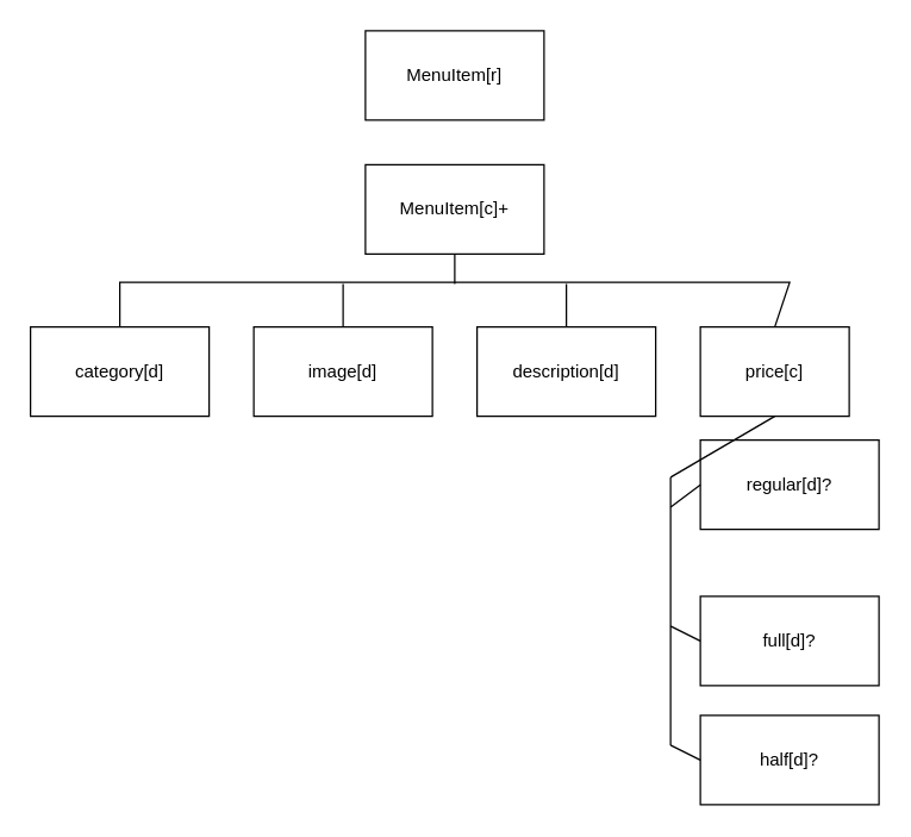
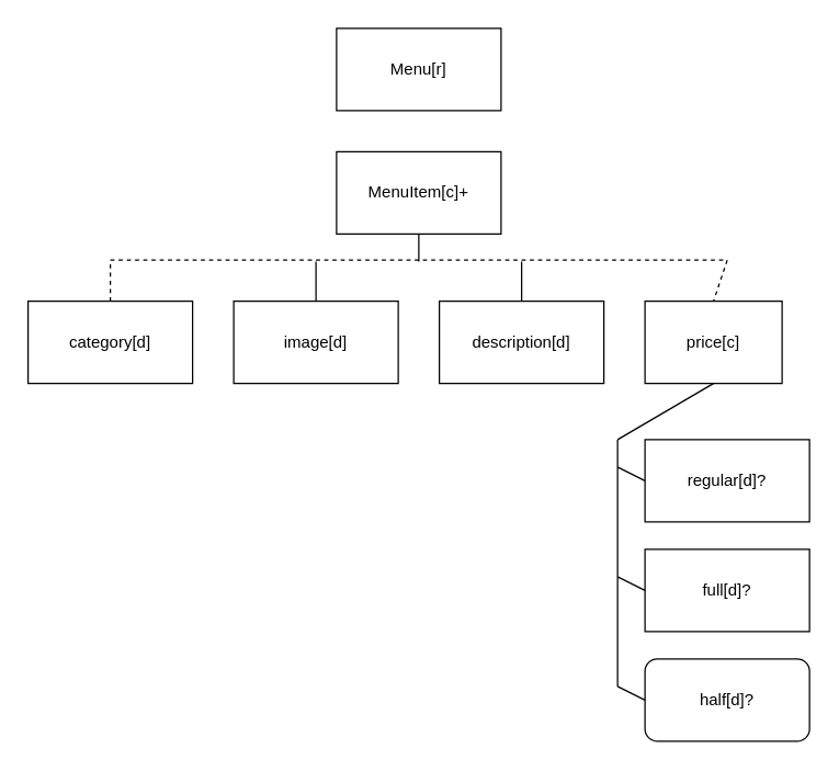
  <mxCell id="0" />
  <mxCell id="1" parent="0" />
- <mxCell id="2" value="MenuItem[r]" style="rounded=0;whiteSpace=wrap;html=1;" vertex="1" parent="1"><mxGeometry x="245" y="20" width="120" height="60" as="geometry" /></mxCell>
+ <mxCell id="2" value="Menu[r]" style="rounded=0;whiteSpace=wrap;html=1;" vertex="1" parent="1"><mxGeometry x="245" y="20" width="120" height="60" as="geometry" /></mxCell>
  <mxCell id="3" value="MenuItem[c]+" style="rounded=0;whiteSpace=wrap;html=1;" vertex="1" parent="1"><mxGeometry x="245" y="110" width="120" height="60" as="geometry" /></mxCell>
  <mxCell id="4" value="category[d]" style="rounded=0;whiteSpace=wrap;html=1;" vertex="1" parent="1"><mxGeometry x="20" y="219" width="120" height="60" as="geometry" /></mxCell>
  <mxCell id="5" value="image[d]" style="rounded=0;whiteSpace=wrap;html=1;" vertex="1" parent="1"><mxGeometry x="170" y="219" width="120" height="60" as="geometry" /></mxCell>
  <mxCell id="6" value="description[d]" style="rounded=0;whiteSpace=wrap;html=1;" vertex="1" parent="1"><mxGeometry x="320" y="219" width="120" height="60" as="geometry" /></mxCell>
  <mxCell id="7" value="price[c]" style="rounded=0;whiteSpace=wrap;html=1;" vertex="1" parent="1"><mxGeometry x="470" y="219" width="100" height="60" as="geometry" /></mxCell>
- <mxCell id="8" value="" style="endArrow=none;html=1;rounded=0;exitX=0.5;exitY=0;exitDx=0;exitDy=0;entryX=0.5;entryY=0;entryDx=0;entryDy=0;" edge="1" parent="1" source="4" target="7"><mxGeometry width="50" height="50" relative="1" as="geometry"><mxPoint x="20" y="139" as="sourcePoint" /><mxPoint x="70" y="89" as="targetPoint" /><Array as="points"><mxPoint x="80" y="189" /><mxPoint x="530" y="189" /></Array></mxGeometry></mxCell>
+ <mxCell id="8" value="" style="endArrow=none;html=1;rounded=0;exitX=0.5;exitY=0;exitDx=0;exitDy=0;entryX=0.5;entryY=0;entryDx=0;entryDy=0;dashed=1;" edge="1" parent="1" source="4" target="7"><mxGeometry width="50" height="50" relative="1" as="geometry"><mxPoint x="20" y="139" as="sourcePoint" /><mxPoint x="70" y="89" as="targetPoint" /><Array as="points"><mxPoint x="80" y="189" /><mxPoint x="530" y="189" /></Array></mxGeometry></mxCell>
  <mxCell id="9" value="" style="endArrow=none;html=1;rounded=0;exitX=0.5;exitY=0;exitDx=0;exitDy=0;" edge="1" parent="1" source="6"><mxGeometry width="50" height="50" relative="1" as="geometry"><mxPoint x="30" y="140" as="sourcePoint" /><mxPoint x="380" y="190" as="targetPoint" /></mxGeometry></mxCell>
  <mxCell id="10" value="" style="endArrow=none;html=1;rounded=0;entryX=0.5;entryY=0;entryDx=0;entryDy=0;" edge="1" parent="1" target="5"><mxGeometry width="50" height="50" relative="1" as="geometry"><mxPoint x="230" y="190" as="sourcePoint" /><mxPoint x="90" y="100" as="targetPoint" /></mxGeometry></mxCell>
  <mxCell id="11" value="" style="endArrow=none;html=1;rounded=0;entryX=0.5;entryY=1;entryDx=0;entryDy=0;" edge="1" parent="1" target="3"><mxGeometry width="50" height="50" relative="1" as="geometry"><mxPoint x="305" y="190" as="sourcePoint" /><mxPoint x="100" y="110" as="targetPoint" /></mxGeometry></mxCell>
- <mxCell id="12" value="regular[d]?" style="rounded=0;whiteSpace=wrap;html=1;" vertex="1" parent="1"><mxGeometry x="470" y="295" width="120" height="60" as="geometry" /></mxCell>
+ <mxCell id="12" value="regular[d]?" style="rounded=0;whiteSpace=wrap;html=1;" vertex="1" parent="1"><mxGeometry x="470" y="320" width="120" height="60" as="geometry" /></mxCell>
  <mxCell id="13" value="&lt;span&gt;full[d]?&lt;/span&gt;" style="rounded=0;whiteSpace=wrap;html=1;" vertex="1" parent="1"><mxGeometry x="470" y="400" width="120" height="60" as="geometry" /></mxCell>
- <mxCell id="14" value="&lt;span&gt;half[d]?&lt;/span&gt;" style="rounded=0;whiteSpace=wrap;html=1;" vertex="1" parent="1"><mxGeometry x="470" y="480" width="120" height="60" as="geometry" /></mxCell>
+ <mxCell id="14" value="&lt;span&gt;half[d]?&lt;/span&gt;" style="whiteSpace=wrap;html=1;rounded=1;" vertex="1" parent="1"><mxGeometry x="470" y="480" width="120" height="60" as="geometry" /></mxCell>
  <mxCell id="15" value="" style="endArrow=none;html=1;rounded=0;entryX=0.5;entryY=1;entryDx=0;entryDy=0;" edge="1" parent="1" target="7"><mxGeometry width="50" height="50" relative="1" as="geometry"><mxPoint x="450" y="320" as="sourcePoint" /><mxPoint x="450" y="310" as="targetPoint" /></mxGeometry></mxCell>
  <mxCell id="16" value="" style="endArrow=none;html=1;rounded=0;" edge="1" parent="1"><mxGeometry width="50" height="50" relative="1" as="geometry"><mxPoint x="450" y="500" as="sourcePoint" /><mxPoint x="450" y="320" as="targetPoint" /></mxGeometry></mxCell>
  <mxCell id="17" value="" style="endArrow=none;html=1;rounded=0;exitX=0;exitY=0.5;exitDx=0;exitDy=0;" edge="1" parent="1" source="12"><mxGeometry width="50" height="50" relative="1" as="geometry"><mxPoint x="420" y="460" as="sourcePoint" /><mxPoint x="450" y="340" as="targetPoint" /></mxGeometry></mxCell>
  <mxCell id="18" value="" style="endArrow=none;html=1;rounded=0;entryX=0;entryY=0.5;entryDx=0;entryDy=0;" edge="1" parent="1" target="13"><mxGeometry width="50" height="50" relative="1" as="geometry"><mxPoint x="450" y="420" as="sourcePoint" /><mxPoint x="510" y="450" as="targetPoint" /></mxGeometry></mxCell>
  <mxCell id="19" value="" style="endArrow=none;html=1;rounded=0;exitX=0;exitY=0.5;exitDx=0;exitDy=0;" edge="1" parent="1" source="14"><mxGeometry width="50" height="50" relative="1" as="geometry"><mxPoint x="440" y="520" as="sourcePoint" /><mxPoint x="450" y="500" as="targetPoint" /></mxGeometry></mxCell>
